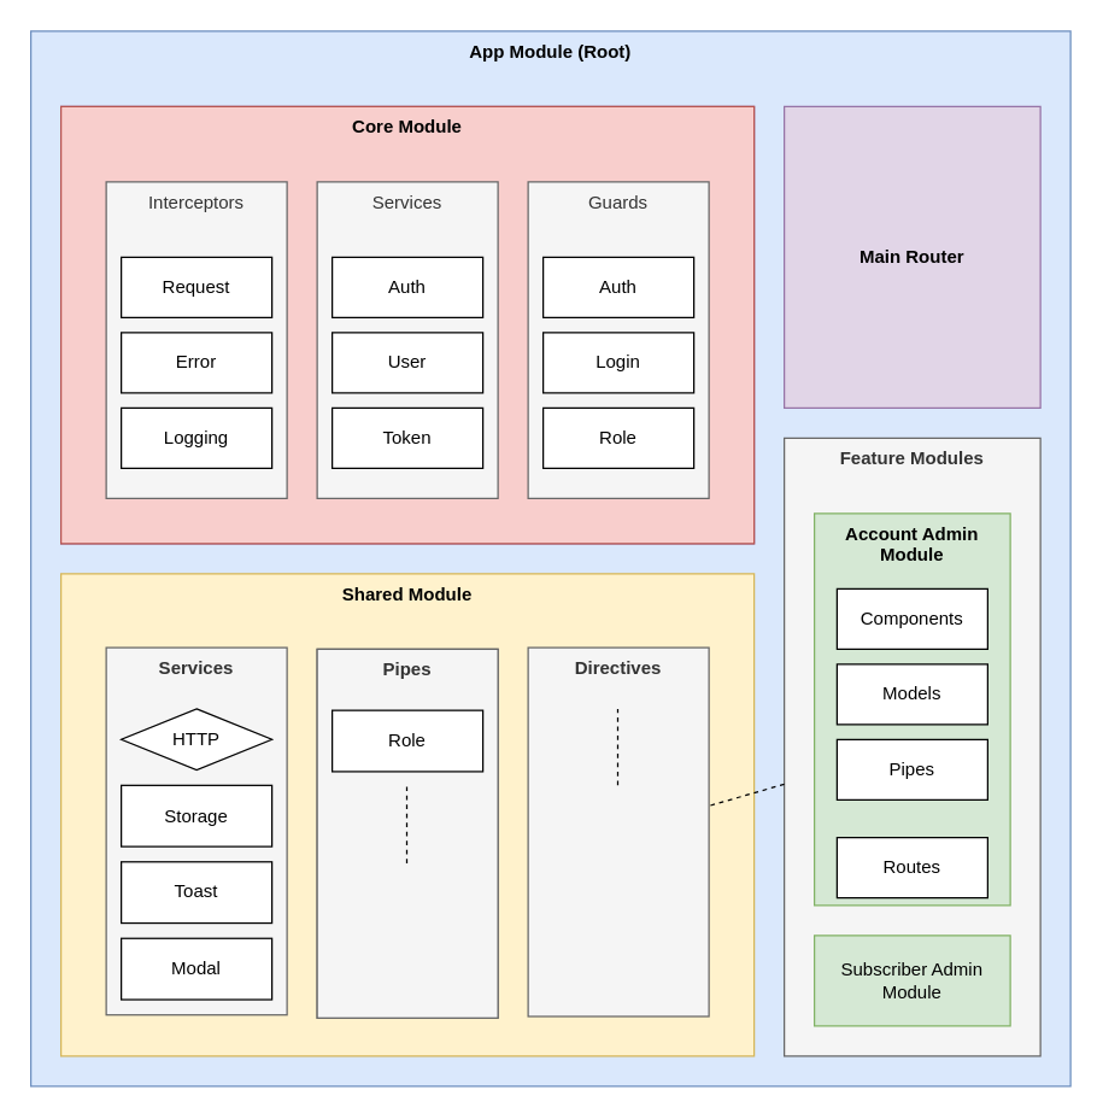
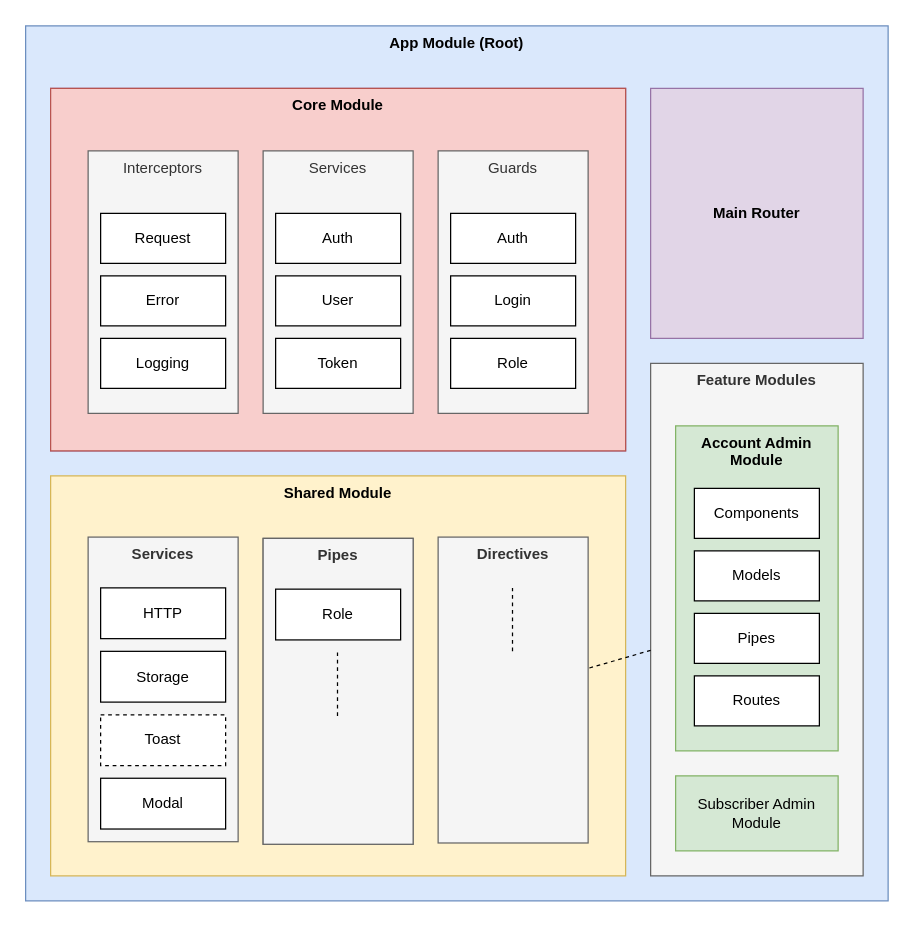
  <mxCell id="0" />
  <mxCell id="1" parent="0" />
  <mxCell id="2" value="&lt;b&gt;App Module (Root)&lt;/b&gt;" style="rounded=0;whiteSpace=wrap;html=1;verticalAlign=top;fillColor=#dae8fc;strokeColor=#6c8ebf;" vertex="1" parent="1"><mxGeometry x="20" y="20" width="690" height="700" as="geometry" /></mxCell>
  <mxCell id="3" value="" style="group;fillColor=#e1d5e7;strokeColor=#9673a6;container=0;" vertex="1" connectable="0" parent="1"><mxGeometry x="40" y="70" width="460" height="290" as="geometry" /></mxCell>
  <mxCell id="4" value="&lt;b&gt;Core Module&lt;/b&gt;" style="rounded=0;whiteSpace=wrap;html=1;verticalAlign=top;fillColor=#f8cecc;strokeColor=#b85450;" vertex="1" parent="1"><mxGeometry x="40" y="70" width="460" height="290" as="geometry" /></mxCell>
  <mxCell id="5" value="Services" style="rounded=0;whiteSpace=wrap;html=1;verticalAlign=top;fillColor=#f5f5f5;strokeColor=#666666;fontColor=#333333;" vertex="1" parent="1"><mxGeometry x="210" y="120" width="120" height="210" as="geometry" /></mxCell>
  <mxCell id="6" value="Guards" style="rounded=0;whiteSpace=wrap;html=1;verticalAlign=top;fillColor=#f5f5f5;strokeColor=#666666;fontColor=#333333;" vertex="1" parent="1"><mxGeometry x="350" y="120" width="120" height="210" as="geometry" /></mxCell>
  <mxCell id="7" value="Auth" style="rounded=0;whiteSpace=wrap;html=1;" vertex="1" parent="1"><mxGeometry x="220" y="170" width="100" height="40" as="geometry" /></mxCell>
  <mxCell id="8" value="Auth" style="rounded=0;whiteSpace=wrap;html=1;" vertex="1" parent="1"><mxGeometry x="360" y="170" width="100" height="40" as="geometry" /></mxCell>
  <mxCell id="9" value="Login" style="rounded=0;whiteSpace=wrap;html=1;" vertex="1" parent="1"><mxGeometry x="360" y="220" width="100" height="40" as="geometry" /></mxCell>
  <mxCell id="10" value="Role" style="rounded=0;whiteSpace=wrap;html=1;" vertex="1" parent="1"><mxGeometry x="360" y="270" width="100" height="40" as="geometry" /></mxCell>
  <mxCell id="11" value="Interceptors" style="rounded=0;whiteSpace=wrap;html=1;verticalAlign=top;fillColor=#f5f5f5;strokeColor=#666666;fontColor=#333333;" vertex="1" parent="1"><mxGeometry x="70" y="120" width="120" height="210" as="geometry" /></mxCell>
  <mxCell id="12" value="Request" style="rounded=0;whiteSpace=wrap;html=1;" vertex="1" parent="1"><mxGeometry x="80" y="170" width="100" height="40" as="geometry" /></mxCell>
  <mxCell id="13" value="Error" style="rounded=0;whiteSpace=wrap;html=1;" vertex="1" parent="1"><mxGeometry x="80" y="220" width="100" height="40" as="geometry" /></mxCell>
  <mxCell id="14" value="Logging" style="rounded=0;whiteSpace=wrap;html=1;" vertex="1" parent="1"><mxGeometry x="80" y="270" width="100" height="40" as="geometry" /></mxCell>
  <mxCell id="15" value="User" style="rounded=0;whiteSpace=wrap;html=1;" vertex="1" parent="1"><mxGeometry x="220" y="220" width="100" height="40" as="geometry" /></mxCell>
  <mxCell id="16" value="Token" style="rounded=0;whiteSpace=wrap;html=1;" vertex="1" parent="1"><mxGeometry x="220" y="270" width="100" height="40" as="geometry" /></mxCell>
  <mxCell id="17" value="&lt;b&gt;Shared Module&lt;/b&gt;" style="rounded=0;whiteSpace=wrap;html=1;verticalAlign=top;fillColor=#fff2cc;strokeColor=#d6b656;" vertex="1" parent="1"><mxGeometry x="40" y="380" width="460" height="320" as="geometry" /></mxCell>
  <mxCell id="18" value="" style="group;fillColor=#f5f5f5;strokeColor=#666666;fontColor=#333333;container=0;" vertex="1" connectable="0" parent="1"><mxGeometry x="210" y="430" width="120" height="244.708" as="geometry" /></mxCell>
  <mxCell id="19" value="" style="group" vertex="1" connectable="0" parent="1"><mxGeometry x="70" y="428.98" width="120" height="243.692" as="geometry" /></mxCell>
  <mxCell id="20" value="&lt;b&gt;Services&lt;/b&gt;" style="rounded=0;whiteSpace=wrap;html=1;verticalAlign=top;fillColor=#f5f5f5;strokeColor=#666666;fontColor=#333333;" vertex="1" parent="19"><mxGeometry width="120" height="243.692" as="geometry" /></mxCell>
- <mxCell id="21" value="HTTP" style="rhombus;whiteSpace=wrap;html=1;" vertex="1" parent="19"><mxGeometry x="10" y="40.615" width="100" height="40.615" as="geometry" /></mxCell>
+ <mxCell id="21" value="HTTP" style="rounded=0;whiteSpace=wrap;html=1;" vertex="1" parent="19"><mxGeometry x="10" y="40.615" width="100" height="40.615" as="geometry" /></mxCell>
  <mxCell id="22" value="Storage" style="rounded=0;whiteSpace=wrap;html=1;" vertex="1" parent="19"><mxGeometry x="10" y="91.385" width="100" height="40.615" as="geometry" /></mxCell>
- <mxCell id="23" value="Toast" style="rounded=0;whiteSpace=wrap;html=1;" vertex="1" parent="19"><mxGeometry x="10" y="142.154" width="100" height="40.615" as="geometry" /></mxCell>
+ <mxCell id="23" value="Toast" style="rounded=0;whiteSpace=wrap;html=1;dashed=1;" vertex="1" parent="19"><mxGeometry x="10" y="142.154" width="100" height="40.615" as="geometry" /></mxCell>
  <mxCell id="24" value="Modal" style="rounded=0;whiteSpace=wrap;html=1;" vertex="1" parent="19"><mxGeometry x="10" y="192.923" width="100" height="40.615" as="geometry" /></mxCell>
  <mxCell id="25" value="" style="group;fontStyle=1" vertex="1" connectable="0" parent="1"><mxGeometry x="350" y="428.98" width="120" height="244.708" as="geometry" /></mxCell>
  <mxCell id="26" value="&lt;b&gt;Directives&lt;/b&gt;" style="rounded=0;whiteSpace=wrap;html=1;verticalAlign=top;fillColor=#f5f5f5;strokeColor=#666666;fontColor=#333333;" vertex="1" parent="25"><mxGeometry width="120" height="244.708" as="geometry" /></mxCell>
  <mxCell id="27" value="" style="endArrow=none;dashed=1;html=1;entryX=0.5;entryY=1;entryDx=0;entryDy=0;" edge="1" parent="25"><mxGeometry x="-30" y="-66" width="50" height="50" as="geometry"><mxPoint x="59.5" y="91.385" as="sourcePoint" /><mxPoint x="59.5" y="40.615" as="targetPoint" /></mxGeometry></mxCell>
  <mxCell id="28" value="" style="group" vertex="1" connectable="0" parent="1"><mxGeometry x="210" y="430" width="120" height="244.708" as="geometry" /></mxCell>
  <mxCell id="29" value="&lt;b&gt;Pipes&lt;/b&gt;" style="rounded=0;whiteSpace=wrap;html=1;verticalAlign=top;fillColor=#f5f5f5;strokeColor=#666666;fontColor=#333333;" vertex="1" parent="28"><mxGeometry width="120" height="244.708" as="geometry" /></mxCell>
  <mxCell id="30" value="Role" style="rounded=0;whiteSpace=wrap;html=1;" vertex="1" parent="28"><mxGeometry x="10" y="40.615" width="100" height="40.615" as="geometry" /></mxCell>
  <mxCell id="31" value="" style="endArrow=none;dashed=1;html=1;entryX=0.5;entryY=1;entryDx=0;entryDy=0;" edge="1" parent="28"><mxGeometry x="-170" y="-66" width="50" height="50" as="geometry"><mxPoint x="59.5" y="142.154" as="sourcePoint" /><mxPoint x="59.5" y="91.385" as="targetPoint" /></mxGeometry></mxCell>
  <mxCell id="32" value="&lt;b&gt;Main Router&lt;/b&gt;" style="rounded=0;whiteSpace=wrap;html=1;verticalAlign=middle;fillColor=#e1d5e7;strokeColor=#9673a6;" vertex="1" parent="1"><mxGeometry x="520" y="70" width="170" height="200" as="geometry" /></mxCell>
  <mxCell id="33" value="" style="group" vertex="1" connectable="0" parent="1"><mxGeometry x="520" y="290" width="170" height="410" as="geometry" /></mxCell>
  <mxCell id="34" value="&lt;b&gt;Feature Modules&lt;/b&gt;" style="rounded=0;whiteSpace=wrap;html=1;verticalAlign=top;fillColor=#f5f5f5;strokeColor=#666666;fontColor=#333333;" vertex="1" parent="33"><mxGeometry width="170" height="410" as="geometry" /></mxCell>
  <mxCell id="35" value="Subscriber Admin&lt;br&gt;Module" style="rounded=0;whiteSpace=wrap;html=1;fillColor=#d5e8d4;strokeColor=#82b366;" vertex="1" parent="33"><mxGeometry x="20" y="330" width="130" height="60" as="geometry" /></mxCell>
  <mxCell id="36" value="" style="endArrow=none;dashed=1;html=1;" edge="1" parent="33" source="34" target="26"><mxGeometry width="50" height="50" as="geometry"><mxPoint x="85" y="440" as="sourcePoint" /><mxPoint x="-190" y="520" as="targetPoint" /></mxGeometry></mxCell>
  <mxCell id="37" value="" style="group" vertex="1" connectable="0" parent="33"><mxGeometry x="20" y="50" width="130" height="260" as="geometry" /></mxCell>
  <mxCell id="38" value="&lt;b&gt;Account Admin &lt;br&gt;Module&lt;/b&gt;" style="rounded=0;whiteSpace=wrap;html=1;verticalAlign=top;fillColor=#d5e8d4;strokeColor=#82b366;" vertex="1" parent="37"><mxGeometry width="130" height="260" as="geometry" /></mxCell>
  <mxCell id="39" value="Components" style="rounded=0;whiteSpace=wrap;html=1;" vertex="1" parent="37"><mxGeometry x="15" y="50" width="100" height="40" as="geometry" /></mxCell>
  <mxCell id="40" value="Models" style="rounded=0;whiteSpace=wrap;html=1;" vertex="1" parent="37"><mxGeometry x="15" y="100" width="100" height="40" as="geometry" /></mxCell>
  <mxCell id="41" value="Pipes" style="rounded=0;whiteSpace=wrap;html=1;" vertex="1" parent="37"><mxGeometry x="15" y="150" width="100" height="40" as="geometry" /></mxCell>
- <mxCell id="42" value="Routes" style="rounded=0;whiteSpace=wrap;html=1;" vertex="1" parent="37"><mxGeometry x="15" y="215" width="100" height="40" as="geometry" /></mxCell>
+ <mxCell id="42" value="Routes" style="rounded=0;whiteSpace=wrap;html=1;" vertex="1" parent="37"><mxGeometry x="15" y="200" width="100" height="40" as="geometry" /></mxCell>
